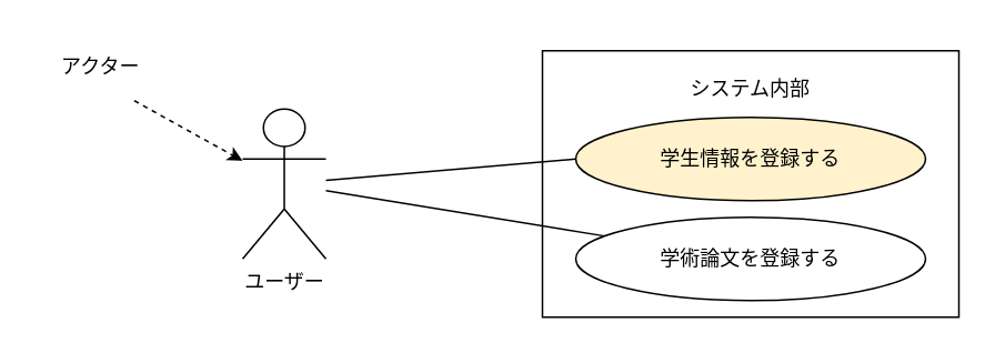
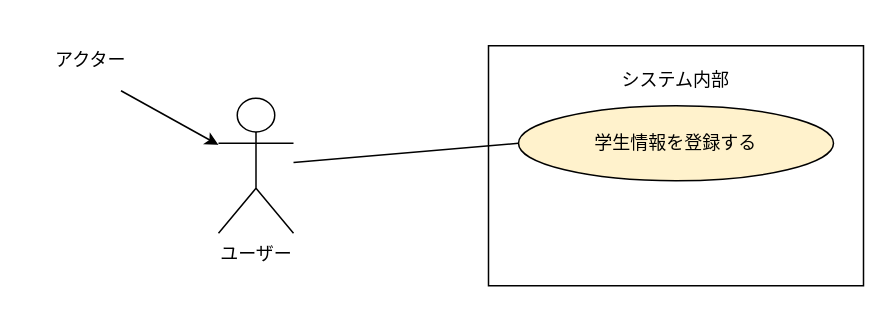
  <mxCell id="0" />
  <mxCell id="1" parent="0" />
  <mxCell id="2" value="システム内部&lt;div&gt;&lt;br&gt;&lt;/div&gt;&lt;div&gt;&lt;br&gt;&lt;/div&gt;&lt;div&gt;&lt;br&gt;&lt;/div&gt;&lt;div&gt;&lt;br&gt;&lt;/div&gt;&lt;div&gt;&lt;br&gt;&lt;/div&gt;&lt;div&gt;&lt;br&gt;&lt;/div&gt;&lt;div&gt;&lt;br&gt;&lt;/div&gt;&lt;div&gt;&lt;br&gt;&lt;/div&gt;" style="html=1;whiteSpace=wrap;labelPosition=center;verticalLabelPosition=middle;align=center;verticalAlign=middle;" parent="1" vertex="1"><mxGeometry x="325" y="30" width="250" height="160" as="geometry" /></mxCell>
- <mxCell id="3" style="rounded=0;orthogonalLoop=1;jettySize=auto;html=1;endArrow=none;endFill=0;" edge="1" parent="1" source="4" target="7"><mxGeometry relative="1" as="geometry" /></mxCell>
- <mxCell id="4" value="学術論文を登録する" style="ellipse;whiteSpace=wrap;html=1;" vertex="1" parent="1"><mxGeometry x="345" y="130" width="210" height="50" as="geometry" /></mxCell>
  <mxCell id="5" style="rounded=0;orthogonalLoop=1;jettySize=auto;html=1;exitX=0;exitY=0.5;exitDx=0;exitDy=0;endArrow=none;endFill=0;" edge="1" parent="1" source="6" target="7"><mxGeometry relative="1" as="geometry" /></mxCell>
  <mxCell id="6" value="学生情報を登録する" style="ellipse;whiteSpace=wrap;html=1;fillColor=#fff2cc;" vertex="1" parent="1"><mxGeometry x="345" y="70" width="210" height="50" as="geometry" /></mxCell>
  <mxCell id="7" value="ユーザー" style="shape=umlActor;verticalLabelPosition=bottom;verticalAlign=top;html=1;" vertex="1" parent="1"><mxGeometry x="145" y="65" width="50" height="90" as="geometry" /></mxCell>
  <mxCell id="8" value="アクター" style="text;strokeColor=none;align=center;fillColor=none;html=1;verticalAlign=middle;whiteSpace=wrap;rounded=0;" vertex="1" parent="1"><mxGeometry x="20" y="20" width="80" height="40" as="geometry" /></mxCell>
- <mxCell id="9" value="" style="endArrow=classic;dashed=1;html=1;rounded=0;exitX=0.75;exitY=1;exitDx=0;exitDy=0;endFill=1;" edge="1" parent="1" source="8" target="7"><mxGeometry width="50" height="50" relative="1" as="geometry"><mxPoint x="95" y="180" as="sourcePoint" /><mxPoint x="145" y="130" as="targetPoint" /></mxGeometry></mxCell>
+ <mxCell id="9" value="" style="endArrow=classic;dashed=0;html=1;rounded=0;exitX=0.75;exitY=1;exitDx=0;exitDy=0;endFill=1;" edge="1" parent="1" source="8" target="7"><mxGeometry width="50" height="50" relative="1" as="geometry"><mxPoint x="95" y="180" as="sourcePoint" /><mxPoint x="145" y="130" as="targetPoint" /></mxGeometry></mxCell>
